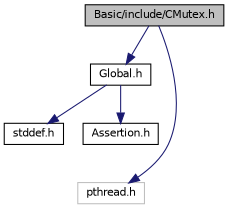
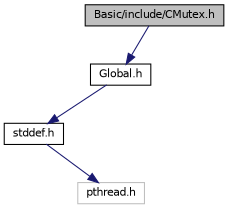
  digraph {
    node [color=black fillcolor=white fontname=Helvetica fontsize=10 shape=record style=filled]
    edge [color=midnightblue fontname=Helvetica fontsize=10 labelfontname=Helvetica labelfontsize=10 style=solid]
    n1 [fillcolor=grey75 fontcolor=black height=0.2 label="Basic/include/CMutex.h" width=0.4]
    n2 [height=0.2 label="Global.h" width=0.4]
    n3 [color=grey75 height=0.2 label="pthread.h" width=0.4]
    n4 [height=0.2 label="stddef.h" width=0.4]
-   n5 [height=0.2 label="Assertion.h" width=0.4]
    n1 -> n2
-   n1 -> n3
+   n4 -> n3
    n2 -> n4
-   n2 -> n5
  }
